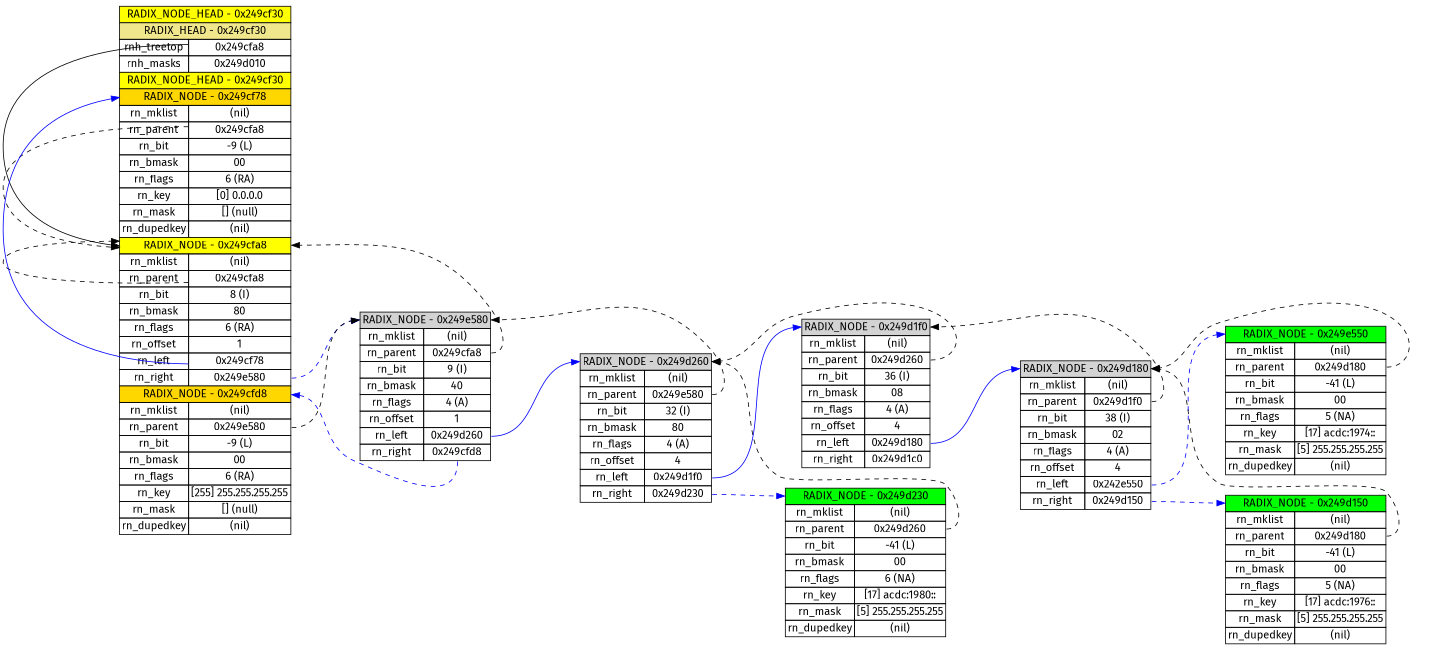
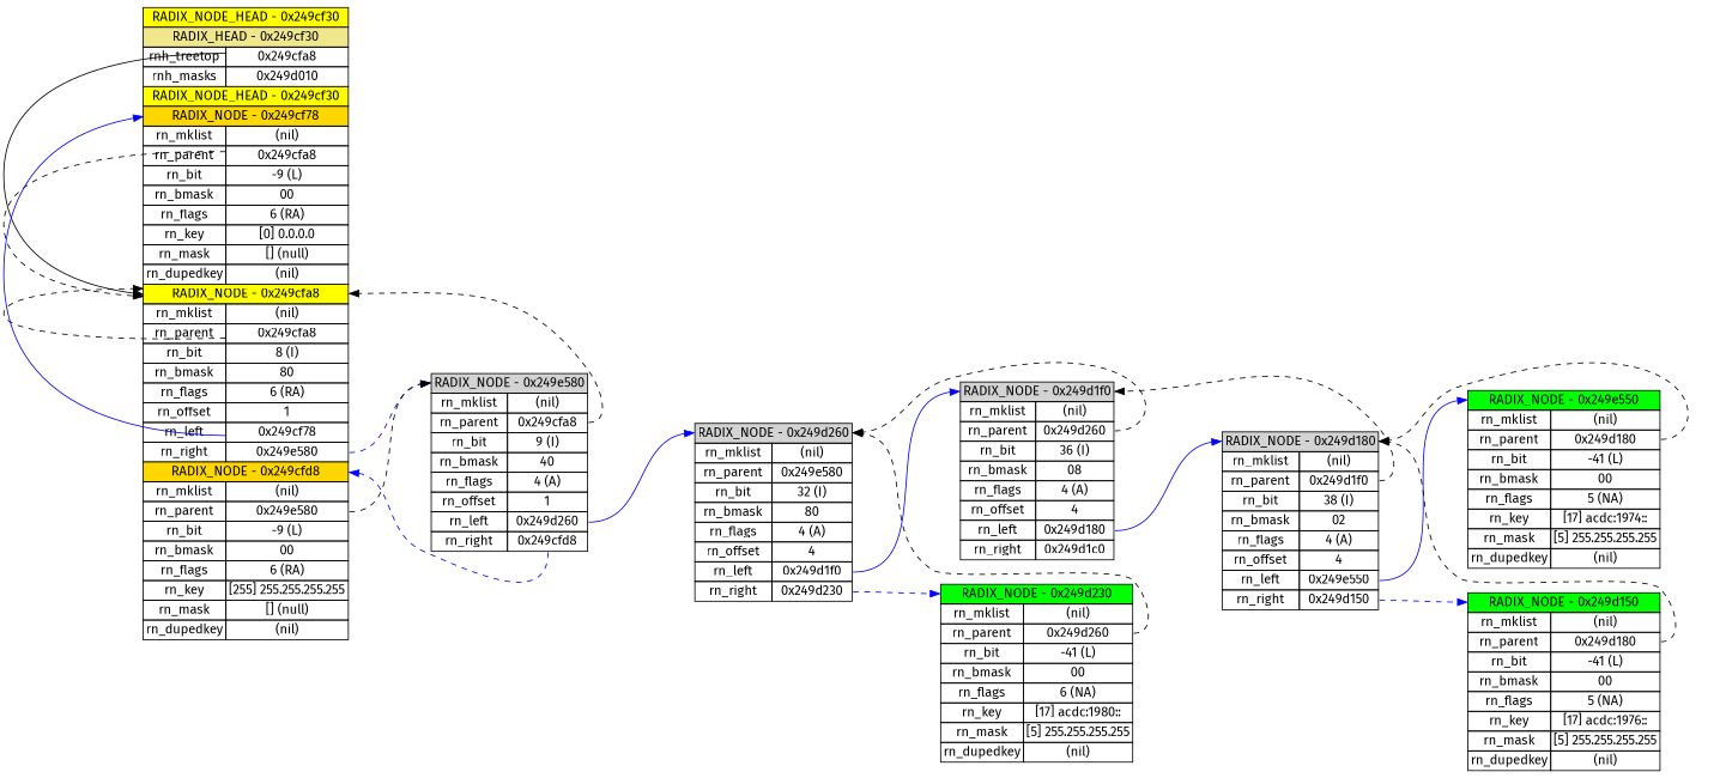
  digraph {
    fontname="Fira Sans"
    rankdir=LR
    ranksep="1.0 equally"
    node [fontname="Fira Sans" shape=plaintext]
    edge [fontname="Fira Sans" headport=N0x249cfa8 style=dashed]
    n1 [label=<  <TABLE BORDER="0" CELLBORDER="1" CELLSPACING="0">     <TR><TD PORT="N0x249cf30" COLSPAN="2" BGCOLOR="yellow">RADIX_NODE_HEAD - 0x249cf30</TD></TR>     <TR><TD PORT="N0x249cf30" COLSPAN="2" BGCOLOR="khaki">RADIX_HEAD - 0x249cf30</TD></TR>     <TR><TD>rnh_treetop</TD><TD PORT="N0x249cf30_2">0x249cfa8</TD></TR>     <TR><TD>rnh_masks</TD><TD> 0x249d010 </TD></TR>     <TR><TD PORT="N0x249cf30" COLSPAN="2" BGCOLOR="yellow">RADIX_NODE_HEAD - 0x249cf30</TD></TR>     <TR><TD PORT="N0x249cf78" COLSPAN="2" BGCOLOR="gold">RADIX_NODE - 0x249cf78</TD></TR>     <TR><TD>rn_mklist</TD><TD>(nil)</TD></TR>     <TR><TD>rn_parent</TD><TD PORT="N0x249cf30_7">0x249cfa8</TD></TR>     <TR><TD>rn_bit</TD><TD>-9 (L)</TD></TR>     <TR><TD>rn_bmask</TD><TD>00</TD></TR>     <TR><TD>rn_flags</TD><TD>6 (RA)</TD></TR>     <TR><TD>rn_key</TD><TD>[0] 0.0.0.0</TD></TR>     <TR><TD>rn_mask</TD><TD>[] (null)</TD></TR>     <TR><TD>rn_dupedkey</TD><TD>(nil)</TD></TR>     <TR><TD PORT="N0x249cfa8" COLSPAN="2" BGCOLOR="yellow">RADIX_NODE - 0x249cfa8</TD></TR>     <TR><TD>rn_mklist</TD><TD>(nil)</TD></TR>     <TR><TD>rn_parent</TD><TD PORT="N0x249cf30_16">0x249cfa8</TD></TR>     <TR><TD>rn_bit</TD><TD>8 (I)</TD></TR>     <TR><TD>rn_bmask</TD><TD>80</TD></TR>     <TR><TD>rn_flags</TD><TD>6 (RA)</TD></TR>     <TR><TD>rn_offset</TD><TD>1</TD></TR>     <TR><TD>rn_left</TD><TD PORT="N0x249cf30_21">0x249cf78</TD></TR>     <TR><TD>rn_right</TD><TD PORT="N0x249cf30_22">0x249e580</TD></TR>     <TR><TD PORT="N0x249cfd8" COLSPAN="2" BGCOLOR="gold">RADIX_NODE - 0x249cfd8</TD></TR>     <TR><TD>rn_mklist</TD><TD>(nil)</TD></TR>     <TR><TD>rn_parent</TD><TD PORT="N0x249cf30_25">0x249e580</TD></TR>     <TR><TD>rn_bit</TD><TD>-9 (L)</TD></TR>     <TR><TD>rn_bmask</TD><TD>00</TD></TR>     <TR><TD>rn_flags</TD><TD>6 (RA)</TD></TR>     <TR><TD>rn_key</TD><TD>[255] 255.255.255.255</TD></TR>     <TR><TD>rn_mask</TD><TD>[] (null)</TD></TR>     <TR><TD>rn_dupedkey</TD><TD>(nil)</TD></TR>   </TABLE> >]
    n2 [label=<  <TABLE BORDER="0" CELLBORDER="1" CELLSPACING="0">     <TR><TD PORT="N0x249e580" COLSPAN="2" BGCOLOR="lightgrey">RADIX_NODE - 0x249e580</TD></TR>     <TR><TD>rn_mklist</TD><TD>(nil)</TD></TR>     <TR><TD>rn_parent</TD><TD PORT="N0x249e580_2">0x249cfa8</TD></TR>     <TR><TD>rn_bit</TD><TD>9 (I)</TD></TR>     <TR><TD>rn_bmask</TD><TD>40</TD></TR>     <TR><TD>rn_flags</TD><TD>4 (A)</TD></TR>     <TR><TD>rn_offset</TD><TD>1</TD></TR>     <TR><TD>rn_left</TD><TD PORT="N0x249e580_7">0x249d260</TD></TR>     <TR><TD>rn_right</TD><TD PORT="N0x249e580_8">0x249cfd8</TD></TR>   </TABLE> >]
    n3 [label=<  <TABLE BORDER="0" CELLBORDER="1" CELLSPACING="0">     <TR><TD PORT="N0x249d260" COLSPAN="2" BGCOLOR="lightgrey">RADIX_NODE - 0x249d260</TD></TR>     <TR><TD>rn_mklist</TD><TD>(nil)</TD></TR>     <TR><TD>rn_parent</TD><TD PORT="N0x249d260_2">0x249e580</TD></TR>     <TR><TD>rn_bit</TD><TD>32 (I)</TD></TR>     <TR><TD>rn_bmask</TD><TD>80</TD></TR>     <TR><TD>rn_flags</TD><TD>4 (A)</TD></TR>     <TR><TD>rn_offset</TD><TD>4</TD></TR>     <TR><TD>rn_left</TD><TD PORT="N0x249d260_7">0x249d1f0</TD></TR>     <TR><TD>rn_right</TD><TD PORT="N0x249d260_8">0x249d230</TD></TR>   </TABLE> >]
    n4 [label=<  <TABLE BORDER="0" CELLBORDER="1" CELLSPACING="0">     <TR><TD PORT="N0x249d1f0" COLSPAN="2" BGCOLOR="lightgrey">RADIX_NODE - 0x249d1f0</TD></TR>     <TR><TD>rn_mklist</TD><TD>(nil)</TD></TR>     <TR><TD>rn_parent</TD><TD PORT="N0x249d1f0_2">0x249d260</TD></TR>     <TR><TD>rn_bit</TD><TD>36 (I)</TD></TR>     <TR><TD>rn_bmask</TD><TD>08</TD></TR>     <TR><TD>rn_flags</TD><TD>4 (A)</TD></TR>     <TR><TD>rn_offset</TD><TD>4</TD></TR>     <TR><TD>rn_left</TD><TD PORT="N0x249d1f0_7">0x249d180</TD></TR>     <TR><TD>rn_right</TD><TD PORT="N0x249d1f0_8">0x249d1c0</TD></TR>   </TABLE> >]
    n5 [label=<  <TABLE BORDER="0" CELLBORDER="1" CELLSPACING="0">     <TR><TD PORT="N0x249d230" COLSPAN="2" BGCOLOR="green">RADIX_NODE - 0x249d230</TD></TR>     <TR><TD>rn_mklist</TD><TD>(nil)</TD></TR>     <TR><TD>rn_parent</TD><TD PORT="N0x249d230_2">0x249d260</TD></TR>     <TR><TD>rn_bit</TD><TD>-41 (L)</TD></TR>     <TR><TD>rn_bmask</TD><TD>00</TD></TR>     <TR><TD>rn_flags</TD><TD>6 (NA)</TD></TR>     <TR><TD>rn_key</TD><TD>[17] acdc:1980::</TD></TR>     <TR><TD>rn_mask</TD><TD>[5] 255.255.255.255</TD></TR>     <TR><TD>rn_dupedkey</TD><TD>(nil)</TD></TR>   </TABLE> >]
-   n6 [label=<  <TABLE BORDER="0" CELLBORDER="1" CELLSPACING="0">     <TR><TD PORT="N0x249d180" COLSPAN="2" BGCOLOR="lightgrey">RADIX_NODE - 0x249d180</TD></TR>     <TR><TD>rn_mklist</TD><TD>(nil)</TD></TR>     <TR><TD>rn_parent</TD><TD PORT="N0x249d180_2">0x249d1f0</TD></TR>     <TR><TD>rn_bit</TD><TD>38 (I)</TD></TR>     <TR><TD>rn_bmask</TD><TD>02</TD></TR>     <TR><TD>rn_flags</TD><TD>4 (A)</TD></TR>     <TR><TD>rn_offset</TD><TD>4</TD></TR>     <TR><TD>rn_left</TD><TD PORT="N0x249d180_7">0x242e550</TD></TR>     <TR><TD>rn_right</TD><TD PORT="N0x249d180_8">0x249d150</TD></TR>   </TABLE> >]
+   n6 [label=<  <TABLE BORDER="0" CELLBORDER="1" CELLSPACING="0">     <TR><TD PORT="N0x249d180" COLSPAN="2" BGCOLOR="lightgrey">RADIX_NODE - 0x249d180</TD></TR>     <TR><TD>rn_mklist</TD><TD>(nil)</TD></TR>     <TR><TD>rn_parent</TD><TD PORT="N0x249d180_2">0x249d1f0</TD></TR>     <TR><TD>rn_bit</TD><TD>38 (I)</TD></TR>     <TR><TD>rn_bmask</TD><TD>02</TD></TR>     <TR><TD>rn_flags</TD><TD>4 (A)</TD></TR>     <TR><TD>rn_offset</TD><TD>4</TD></TR>     <TR><TD>rn_left</TD><TD PORT="N0x249d180_7">0x249e550</TD></TR>     <TR><TD>rn_right</TD><TD PORT="N0x249d180_8">0x249d150</TD></TR>   </TABLE> >]
    n7 [label=<  <TABLE BORDER="0" CELLBORDER="1" CELLSPACING="0">     <TR><TD PORT="N0x249e550" COLSPAN="2" BGCOLOR="green">RADIX_NODE - 0x249e550</TD></TR>     <TR><TD>rn_mklist</TD><TD>(nil)</TD></TR>     <TR><TD>rn_parent</TD><TD PORT="N0x249e550_2">0x249d180</TD></TR>     <TR><TD>rn_bit</TD><TD>-41 (L)</TD></TR>     <TR><TD>rn_bmask</TD><TD>00</TD></TR>     <TR><TD>rn_flags</TD><TD>5 (NA)</TD></TR>     <TR><TD>rn_key</TD><TD>[17] acdc:1974::</TD></TR>     <TR><TD>rn_mask</TD><TD>[5] 255.255.255.255</TD></TR>     <TR><TD>rn_dupedkey</TD><TD>(nil)</TD></TR>   </TABLE> >]
    n8 [label=<  <TABLE BORDER="0" CELLBORDER="1" CELLSPACING="0">     <TR><TD PORT="N0x249d150" COLSPAN="2" BGCOLOR="green">RADIX_NODE - 0x249d150</TD></TR>     <TR><TD>rn_mklist</TD><TD>(nil)</TD></TR>     <TR><TD>rn_parent</TD><TD PORT="N0x249d150_2">0x249d180</TD></TR>     <TR><TD>rn_bit</TD><TD>-41 (L)</TD></TR>     <TR><TD>rn_bmask</TD><TD>00</TD></TR>     <TR><TD>rn_flags</TD><TD>5 (NA)</TD></TR>     <TR><TD>rn_key</TD><TD>[17] acdc:1976::</TD></TR>     <TR><TD>rn_mask</TD><TD>[5] 255.255.255.255</TD></TR>     <TR><TD>rn_dupedkey</TD><TD>(nil)</TD></TR>   </TABLE> >]
    n1 -> n1 [color=black style=solid tailport=N0x249cf30_2]
    n1 -> n1 [tailport=N0x249cf30_7]
    n1 -> n1 [tailport=N0x249cf30_16]
    n1 -> n1 [color=blue headport=N0x249cf78 style=solid tailport=N0x249cf30_21]
    n1 -> n2 [color=blue headport=N0x249e580 tailport=N0x249cf30_22]
    n1 -> n2 [headport=N0x249e580 tailport=N0x249cf30_25]
    n2 -> n1 [tailport=N0x249e580_2]
    n2 -> n1 [color=blue headport=N0x249cfd8 tailport=N0x249e580_8]
    n2 -> n3 [color=blue headport=N0x249d260 style=solid tailport=N0x249e580_7]
-   n3 -> n2 [headport=N0x249e580 tailport=N0x249d260_2]
    n3 -> n4 [color=blue headport=N0x249d1f0 style=solid tailport=N0x249d260_7]
    n3 -> n5 [color=blue headport=N0x249d230 tailport=N0x249d260_8]
    n4 -> n3 [headport=N0x249d260 tailport=N0x249d1f0_2]
    n4 -> n6 [color=blue headport=N0x249d180 style=solid tailport=N0x249d1f0_7]
    n5 -> n3 [headport=N0x249d260 tailport=N0x249d230_2]
    n6 -> n4 [headport=N0x249d1f0 tailport=N0x249d180_2]
-   n6 -> n7 [color=blue headport=N0x249e550 tailport=N0x249d180_7]
+   n6 -> n7 [color=blue headport=N0x249e550 style=solid tailport=N0x249d180_7]
    n6 -> n8 [color=blue headport=N0x249d150 tailport=N0x249d180_8]
    n7 -> n6 [headport=N0x249d180 tailport=N0x249e550_2]
    n8 -> n6 [headport=N0x249d180 tailport=N0x249d150_2]
  }
